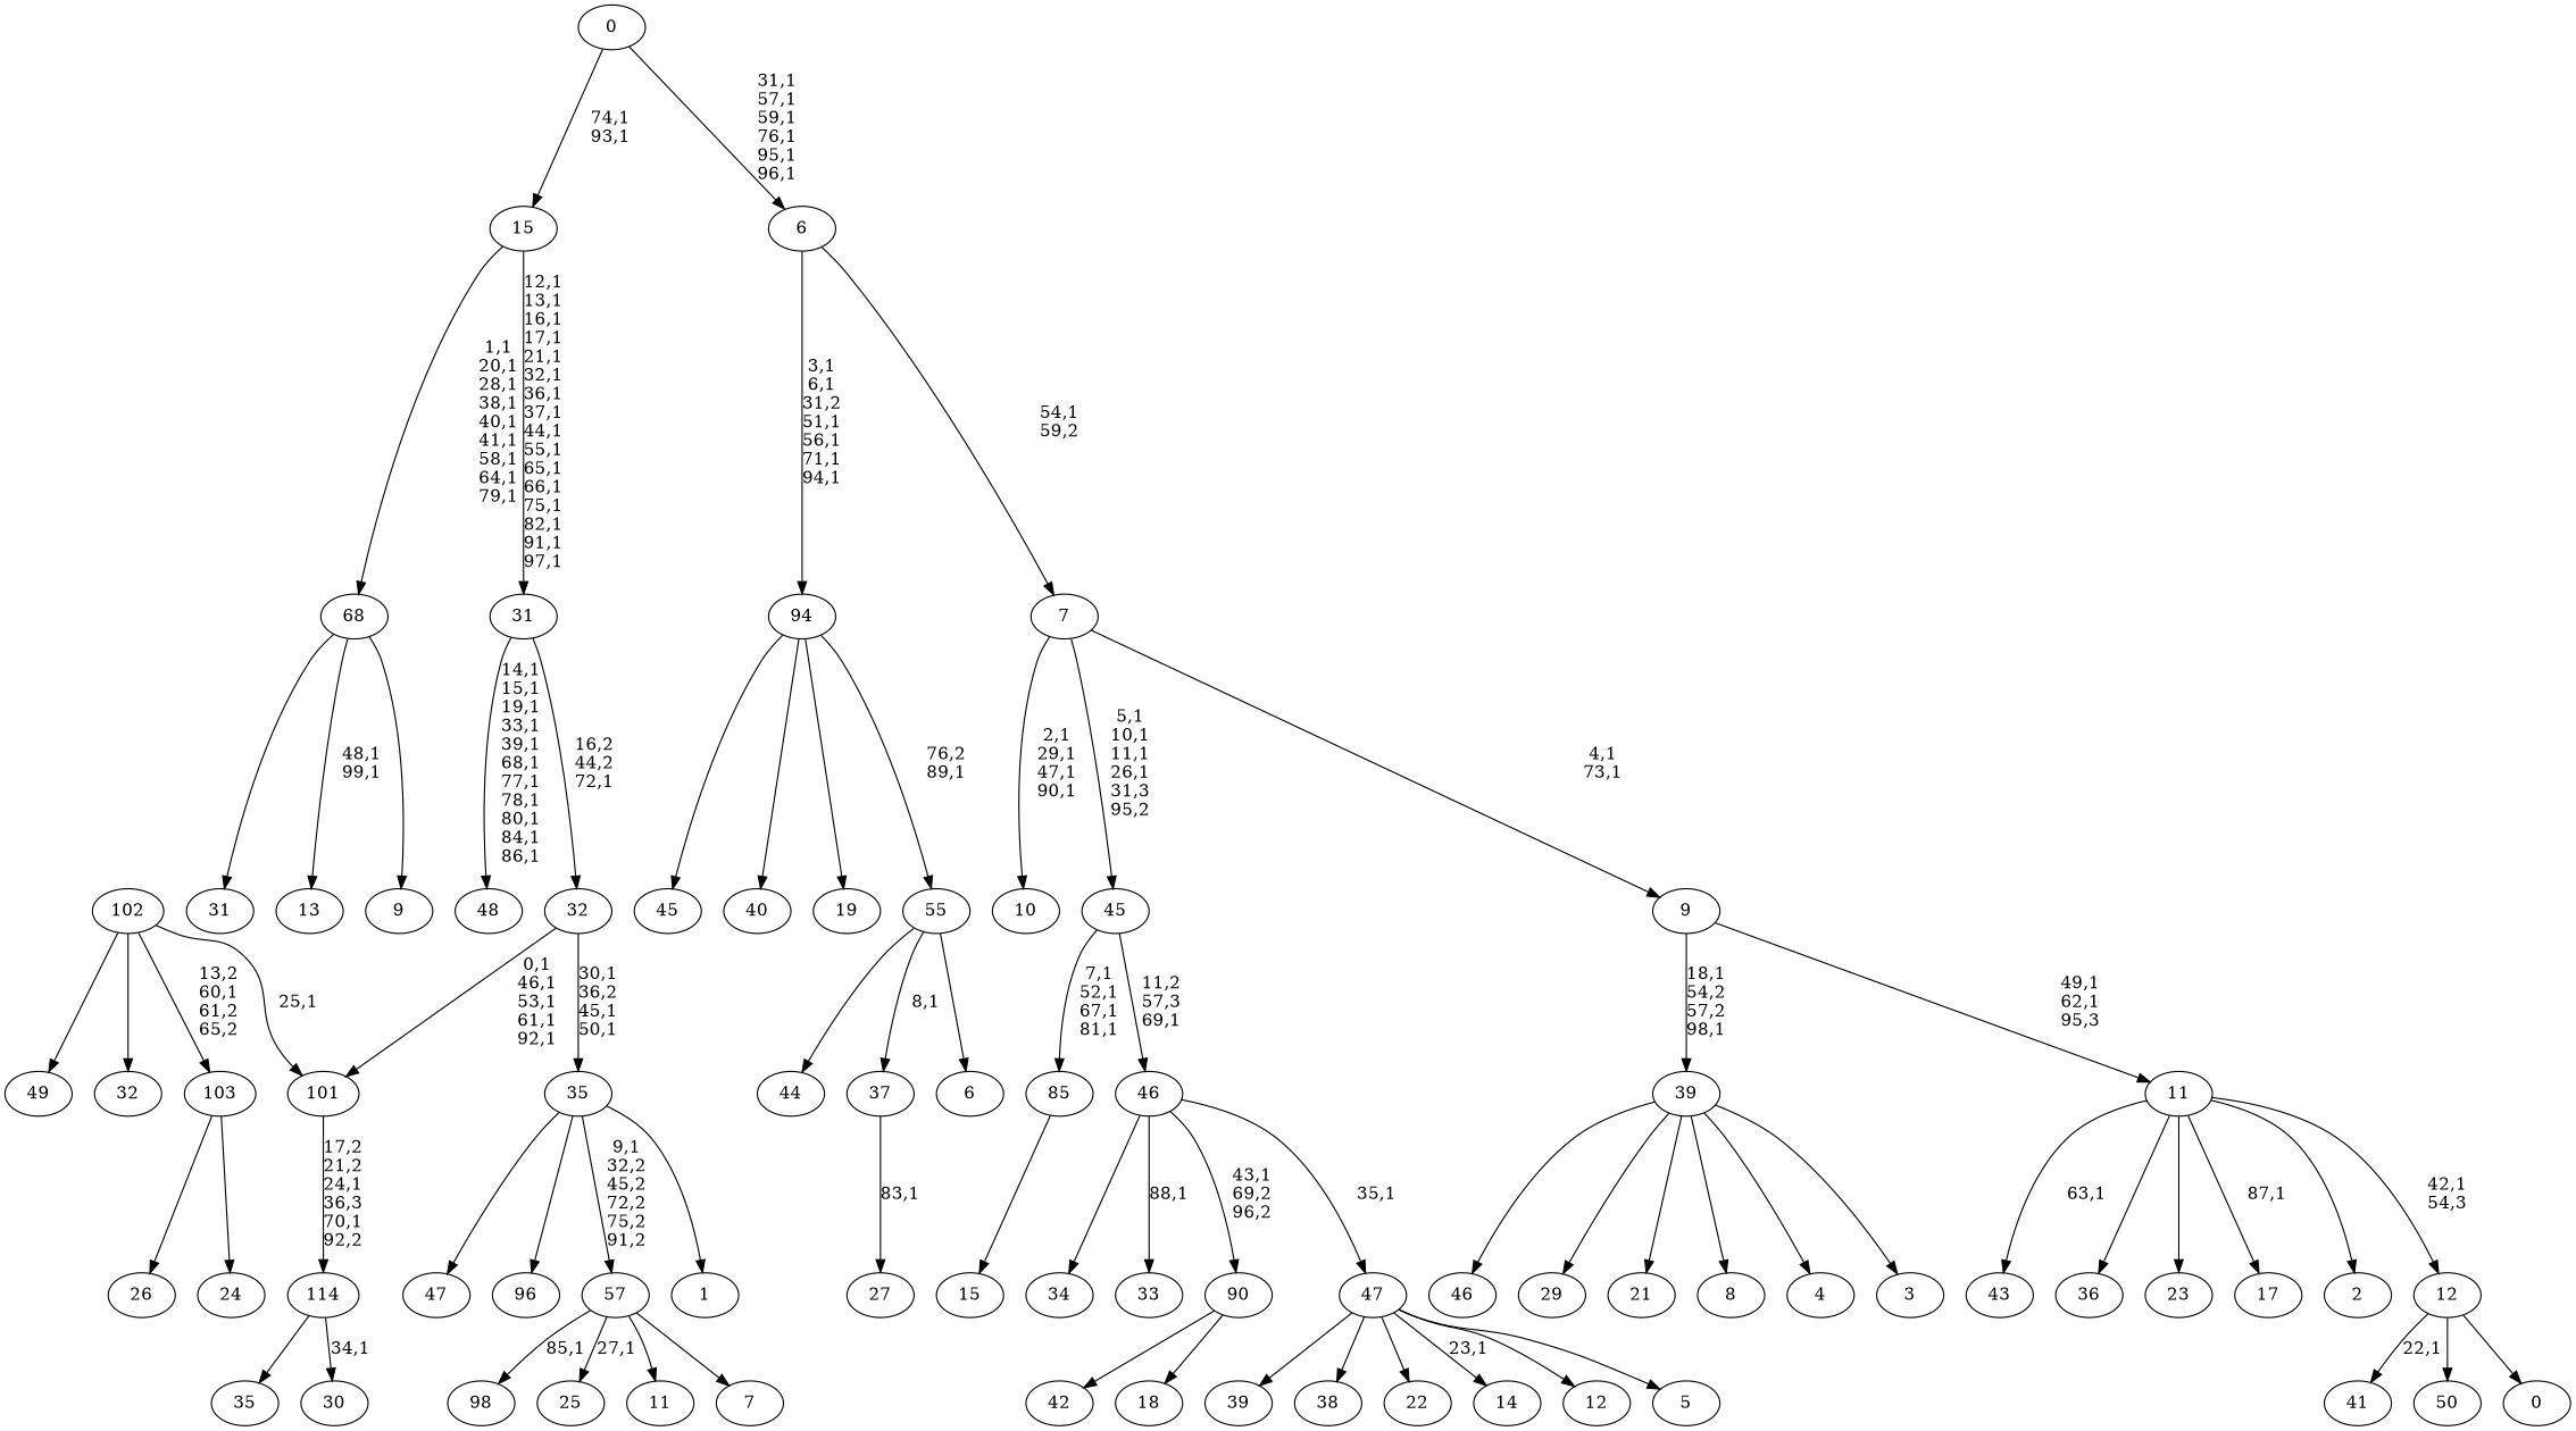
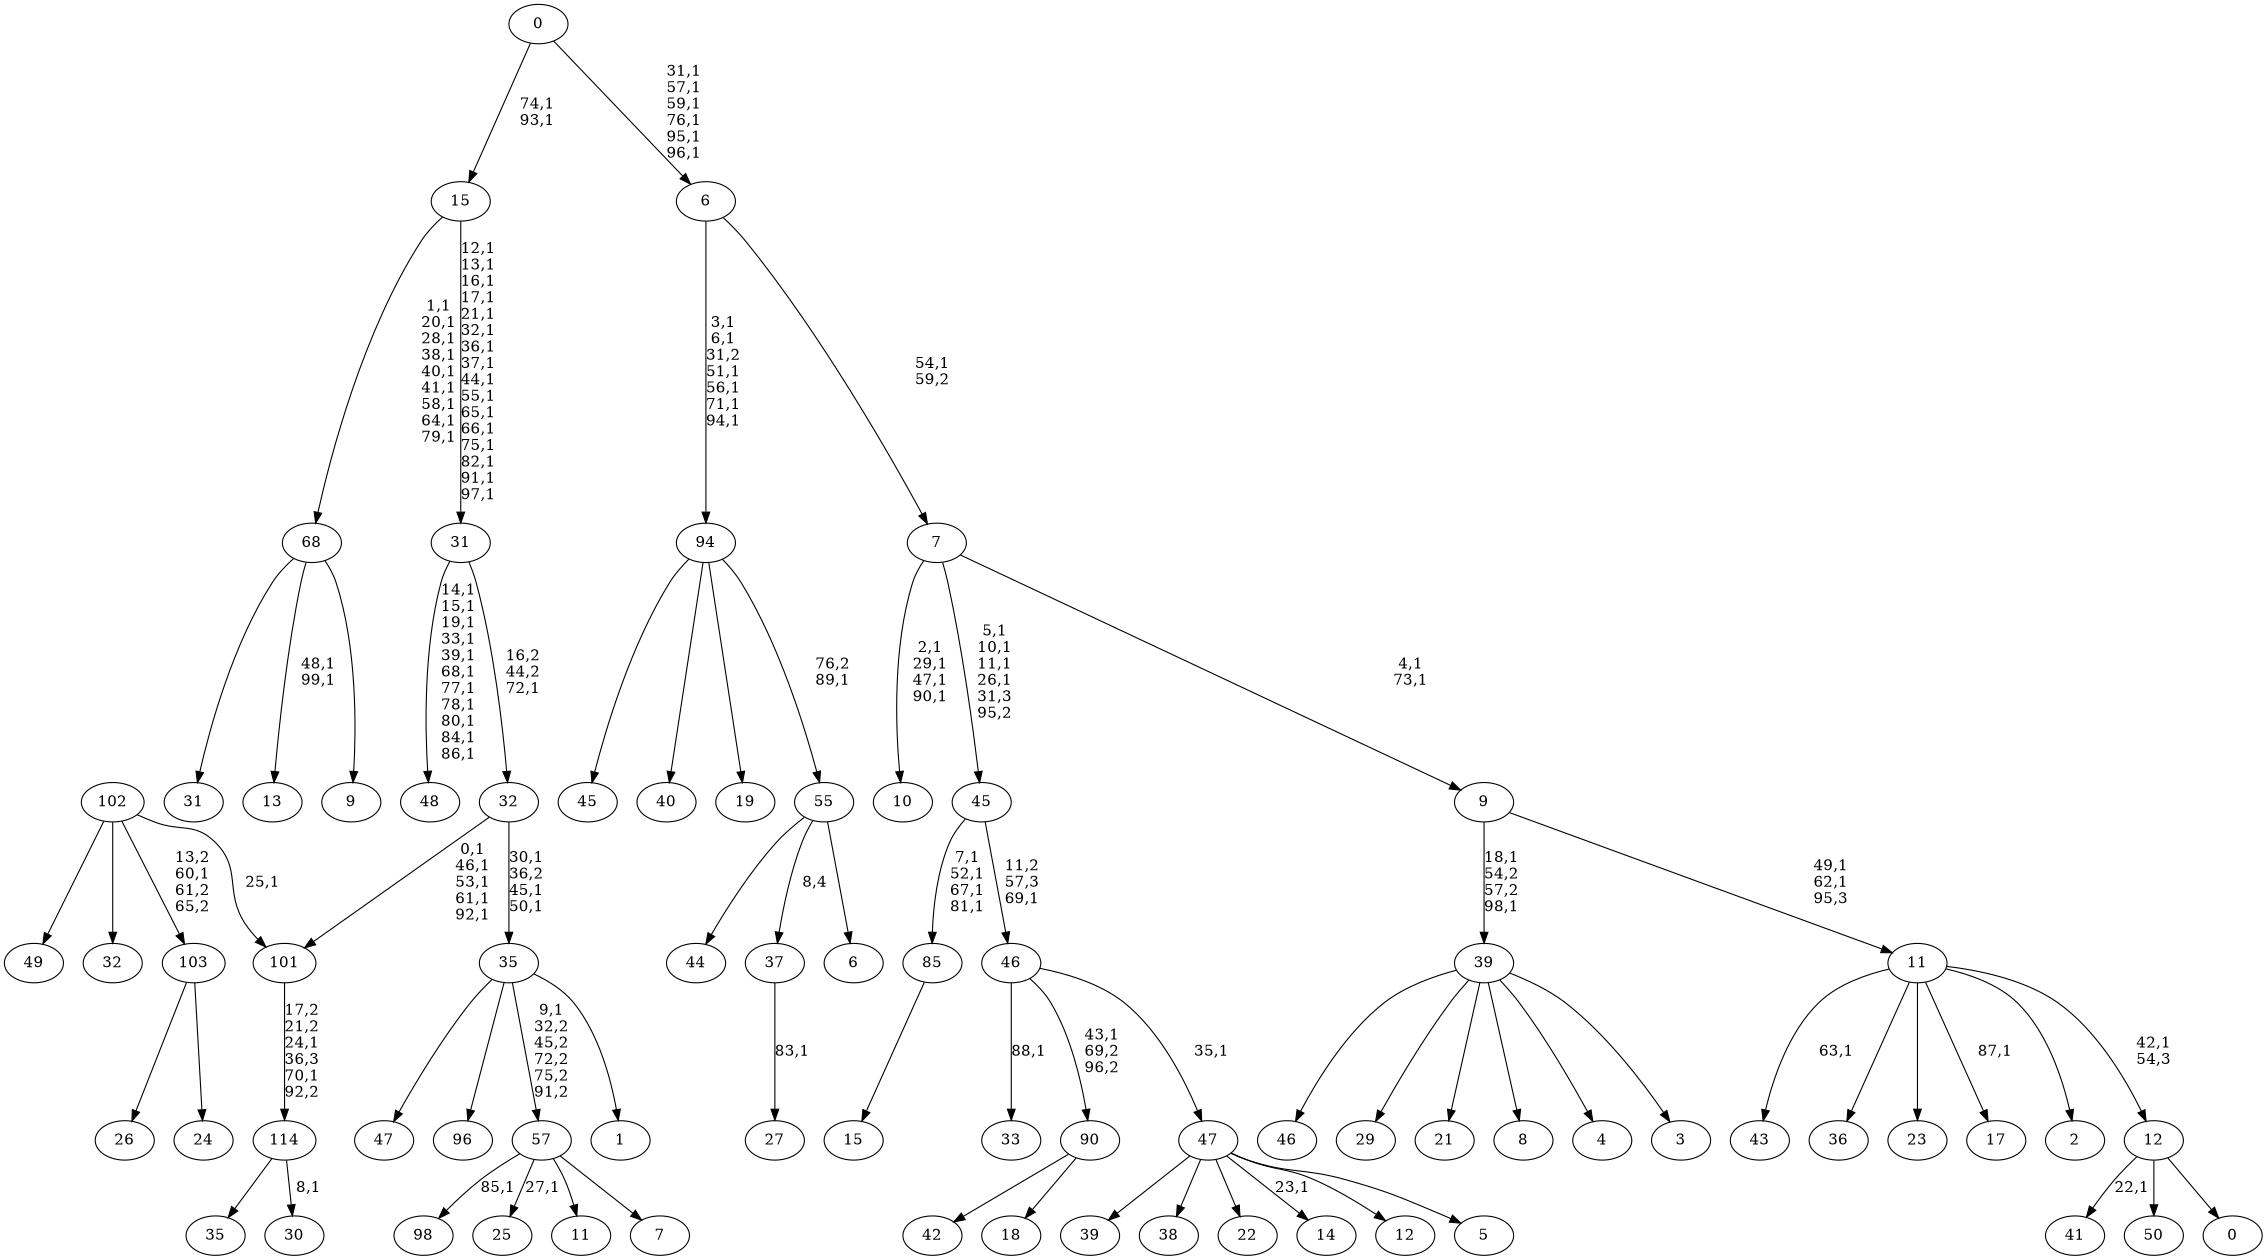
  digraph {
    n1 [label=49]
    n2 [label=48]
    n3 [label=47]
    n4 [label=46]
    n5 [label=45]
    n6 [label=44]
    n7 [label=43]
    n8 [label=42]
    n9 [label=41]
    n10 [label=40]
    n11 [label=39]
    n12 [label=38]
    n13 [label=37]
    n14 [label=27]
    n15 [label=36]
    n16 [label=35]
-   n17 [label=34]
    n18 [label=33]
    n19 [label=32]
    n20 [label=31]
    n21 [label=30]
    114
    n23 [label=29]
    n24 [label=98]
    n25 [label=26]
    n26 [label=25]
    n27 [label=24]
    103
    102
    101
    n31 [label=23]
    n32 [label=22]
    n33 [label=21]
    n34 [label=50]
    n35 [label=19]
    n36 [label=18]
    90
    n38 [label=17]
    n39 [label=96]
    n40 [label=15]
    85
    n42 [label=14]
    n43 [label=13]
    n44 [label=12]
    n45 [label=11]
    n46 [label=10]
    n47 [label=9]
    68
    n49 [label=8]
    n50 [label=7]
    57
    n52 [label=6]
    55
    n54 [label=94]
    n55 [label=5]
    47
    46
    45
    n59 [label=4]
    n60 [label=3]
    39
    n62 [label=2]
    n63 [label=1]
    35
    32
    31
    15
    n68 [label=0]
    12
    11
    9
    7
    6
    0
    n13 -> n14 [label="83,1"]
    114 -> n16
-   114 -> n21 [label="34,1"]
+   114 -> n21 [label="8,1"]
    103 -> n25
    103 -> n27
    102 -> n1
    102 -> n19
    102 -> 103 [label="13,2\n60,1\n61,2\n65,2"]
    102 -> 101 [label="25,1"]
    101 -> 114 [label="17,2\n21,2\n24,1\n36,3\n70,1\n92,2"]
    90 -> n8
    90 -> n36
    85 -> n40
    68 -> n20
    68 -> n43 [label="48,1\n99,1"]
    68 -> n47
    57 -> n24 [label="85,1"]
    57 -> n26 [label="27,1"]
    57 -> n45
    57 -> n50
    55 -> n6
-   55 -> n13 [label="8,1"]
+   55 -> n13 [label="8,4"]
    55 -> n52
    n54 -> n5
    n54 -> n10
    n54 -> n35
    n54 -> 55 [label="76,2\n89,1"]
    47 -> n11
    47 -> n12
    47 -> n32
    47 -> n42 [label="23,1"]
    47 -> n44
    47 -> n55
-   46 -> n17
    46 -> n18 [label="88,1"]
    46 -> 90 [label="43,1\n69,2\n96,2"]
    46 -> 47 [label="35,1"]
    45 -> 85 [label="7,1\n52,1\n67,1\n81,1"]
    45 -> 46 [label="11,2\n57,3\n69,1"]
    39 -> n4
    39 -> n23
    39 -> n33
    39 -> n49
    39 -> n59
    39 -> n60
    35 -> n3
    35 -> n39
    35 -> 57 [label="9,1\n32,2\n45,2\n72,2\n75,2\n91,2"]
    35 -> n63
    32 -> 101 [label="0,1\n46,1\n53,1\n61,1\n92,1"]
    32 -> 35 [label="30,1\n36,2\n45,1\n50,1"]
    31 -> n2 [label="14,1\n15,1\n19,1\n33,1\n39,1\n68,1\n77,1\n78,1\n80,1\n84,1\n86,1"]
    31 -> 32 [label="16,2\n44,2\n72,1"]
    15 -> 68 [label="1,1\n20,1\n28,1\n38,1\n40,1\n41,1\n58,1\n64,1\n79,1"]
    15 -> 31 [label="12,1\n13,1\n16,1\n17,1\n21,1\n32,1\n36,1\n37,1\n44,1\n55,1\n65,1\n66,1\n75,1\n82,1\n91,1\n97,1"]
    12 -> n9 [label="22,1"]
    12 -> n34
    12 -> n68
    11 -> n7 [label="63,1"]
    11 -> n15
    11 -> n31
    11 -> n38 [label="87,1"]
    11 -> n62
    11 -> 12 [label="42,1\n54,3"]
    9 -> 39 [label="18,1\n54,2\n57,2\n98,1"]
    9 -> 11 [label="49,1\n62,1\n95,3"]
    7 -> n46 [label="2,1\n29,1\n47,1\n90,1"]
    7 -> 45 [label="5,1\n10,1\n11,1\n26,1\n31,3\n95,2"]
    7 -> 9 [label="4,1\n73,1"]
    6 -> n54 [label="3,1\n6,1\n31,2\n51,1\n56,1\n71,1\n94,1"]
    6 -> 7 [label="54,1\n59,2"]
    0 -> 15 [label="74,1\n93,1"]
    0 -> 6 [label="31,1\n57,1\n59,1\n76,1\n95,1\n96,1"]
  }
